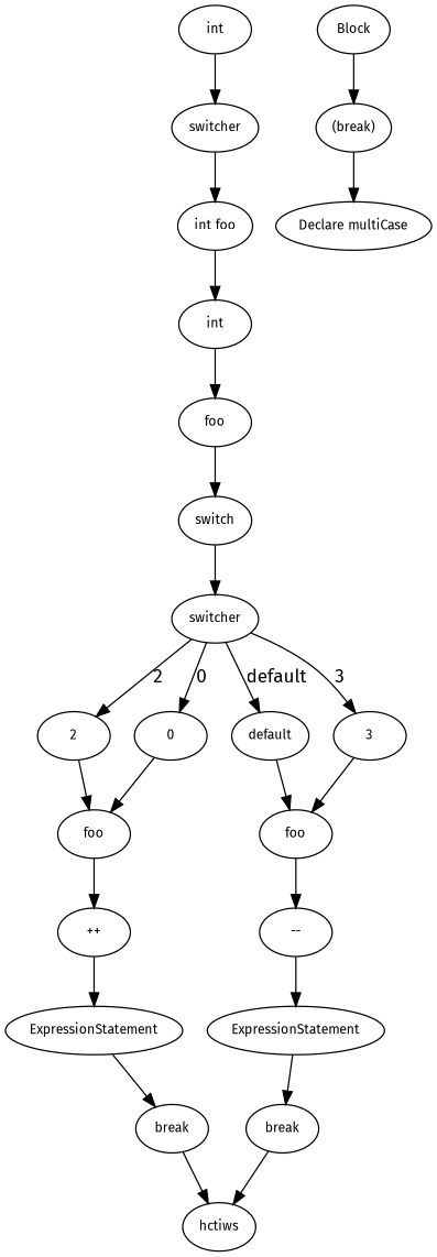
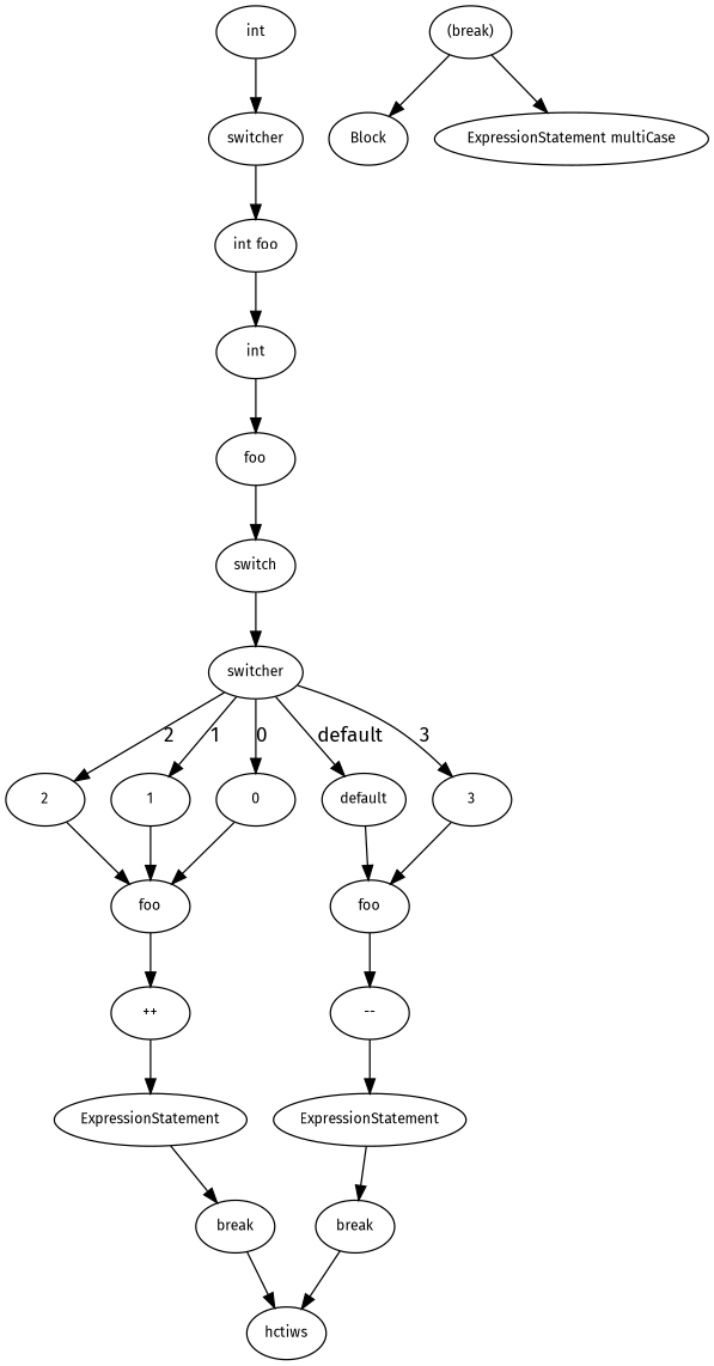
  digraph {
    fontname="Fira Sans"
    node [fontname="Fira Sans" fontsize=10]
    edge [fontname="Fira Sans"]
    n1 [label=foo]
    n2 [label="++"]
    n3 [label=ExpressionStatement]
    n4 [label=break]
    n5 [label=hctiws]
    n6 [label=2]
+   n7 [label=1]
    n8 [label=0]
    n9 [label=switcher]
    n10 [label=default]
    n11 [label=3]
    n12 [label=foo]
    n13 [label=switch]
    n14 [label=Block]
    n15 [label="(break)"]
    n16 [label=foo]
-   n17 [label="Declare multiCase"]
+   n17 [label="ExpressionStatement multiCase"]
    n18 [label=int]
    n19 [label=break]
    n20 [label="int foo"]
    n21 [label="--"]
    n22 [label=ExpressionStatement]
    n23 [label=switcher]
    n24 [label=int]
    n1 -> n2
    n2 -> n3
    n3 -> n4
    n4 -> n5
    n6 -> n1
+   n7 -> n1
    n8 -> n1
    n9 -> n6 [label=2]
+   n9 -> n7 [label=1]
    n9 -> n8 [label=0]
    n9 -> n10 [label=default]
    n9 -> n11 [label=3]
    n10 -> n12
    n11 -> n12
    n12 -> n21
    n13 -> n9
-   n14 -> n15
+   n15 -> n14
    n15 -> n17
    n16 -> n13
    n18 -> n16
    n19 -> n5
    n20 -> n18
    n21 -> n22
    n22 -> n19
    n23 -> n20
    n24 -> n23
  }
